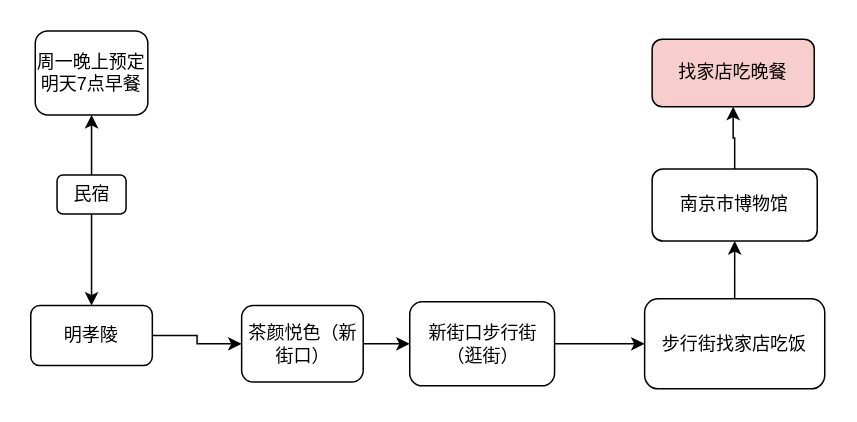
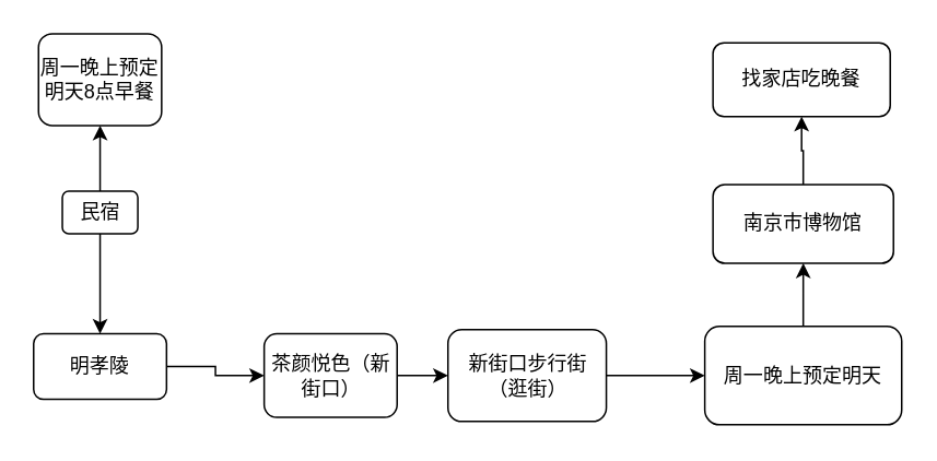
  <mxCell id="0" />
  <mxCell id="1" parent="0" />
  <mxCell id="2" value="" style="edgeStyle=orthogonalEdgeStyle;rounded=0;orthogonalLoop=1;jettySize=auto;html=1;" edge="1" parent="1" source="4" target="6"><mxGeometry relative="1" as="geometry" /></mxCell>
  <mxCell id="3" value="" style="edgeStyle=orthogonalEdgeStyle;rounded=0;orthogonalLoop=1;jettySize=auto;html=1;" edge="1" parent="1" source="4" target="15"><mxGeometry relative="1" as="geometry" /></mxCell>
  <mxCell id="4" value="民宿" style="rounded=1;whiteSpace=wrap;html=1;fontSize=12;glass=0;strokeWidth=1;shadow=0;" parent="1" vertex="1"><mxGeometry x="37.5" y="116" width="46" height="26" as="geometry" /></mxCell>
  <mxCell id="5" value="" style="edgeStyle=orthogonalEdgeStyle;rounded=0;orthogonalLoop=1;jettySize=auto;html=1;" edge="1" parent="1" source="6" target="8"><mxGeometry relative="1" as="geometry" /></mxCell>
  <mxCell id="6" value="明孝陵" style="whiteSpace=wrap;html=1;rounded=1;glass=0;strokeWidth=1;shadow=0;" vertex="1" parent="1"><mxGeometry x="20" y="203" width="81" height="40" as="geometry" /></mxCell>
  <mxCell id="7" value="" style="edgeStyle=orthogonalEdgeStyle;rounded=0;orthogonalLoop=1;jettySize=auto;html=1;" edge="1" parent="1" source="8" target="10"><mxGeometry relative="1" as="geometry" /></mxCell>
  <mxCell id="8" value="茶颜悦色（新街口）" style="whiteSpace=wrap;html=1;rounded=1;glass=0;strokeWidth=1;shadow=0;" vertex="1" parent="1"><mxGeometry x="160.5" y="203" width="81" height="51" as="geometry" /></mxCell>
  <mxCell id="9" value="" style="edgeStyle=orthogonalEdgeStyle;rounded=0;orthogonalLoop=1;jettySize=auto;html=1;" edge="1" parent="1" source="10" target="12"><mxGeometry relative="1" as="geometry" /></mxCell>
  <mxCell id="10" value="新街口步行街（逛街）" style="whiteSpace=wrap;html=1;rounded=1;glass=0;strokeWidth=1;shadow=0;" vertex="1" parent="1"><mxGeometry x="272.5" y="200.5" width="96.5" height="56" as="geometry" /></mxCell>
  <mxCell id="11" value="" style="edgeStyle=orthogonalEdgeStyle;rounded=0;orthogonalLoop=1;jettySize=auto;html=1;" edge="1" parent="1" source="12" target="14"><mxGeometry relative="1" as="geometry" /></mxCell>
- <mxCell id="12" value="步行街找家店吃饭" style="whiteSpace=wrap;html=1;rounded=1;glass=0;strokeWidth=1;shadow=0;" vertex="1" parent="1"><mxGeometry x="429" y="198.5" width="120" height="60" as="geometry" /></mxCell>
+ <mxCell id="12" value="周一晚上预定明天" style="whiteSpace=wrap;html=1;rounded=1;glass=0;strokeWidth=1;shadow=0;" vertex="1" parent="1"><mxGeometry x="429" y="198.5" width="120" height="60" as="geometry" /></mxCell>
  <mxCell id="13" value="" style="edgeStyle=orthogonalEdgeStyle;rounded=0;orthogonalLoop=1;jettySize=auto;html=1;" edge="1" parent="1" source="14" target="16"><mxGeometry relative="1" as="geometry" /></mxCell>
  <mxCell id="14" value="南京市博物馆" style="whiteSpace=wrap;html=1;rounded=1;glass=0;strokeWidth=1;shadow=0;" vertex="1" parent="1"><mxGeometry x="434" y="112" width="110" height="48" as="geometry" /></mxCell>
- <mxCell id="15" value="周一晚上预定明天7点早餐" style="whiteSpace=wrap;html=1;rounded=1;glass=0;strokeWidth=1;shadow=0;" vertex="1" parent="1"><mxGeometry x="23" y="20" width="75" height="56" as="geometry" /></mxCell>
- <mxCell id="16" value="找家店吃晚餐" style="whiteSpace=wrap;html=1;rounded=1;glass=0;strokeWidth=1;shadow=0;fillColor=#f8cecc;" vertex="1" parent="1"><mxGeometry x="434" y="25.5" width="108" height="45" as="geometry" /></mxCell>
+ <mxCell id="15" value="周一晚上预定明天8点早餐" style="whiteSpace=wrap;html=1;rounded=1;glass=0;strokeWidth=1;shadow=0;" vertex="1" parent="1"><mxGeometry x="23" y="20" width="75" height="56" as="geometry" /></mxCell>
+ <mxCell id="16" value="找家店吃晚餐" style="whiteSpace=wrap;html=1;rounded=1;glass=0;strokeWidth=1;shadow=0;" vertex="1" parent="1"><mxGeometry x="434" y="25.5" width="108" height="45" as="geometry" /></mxCell>
